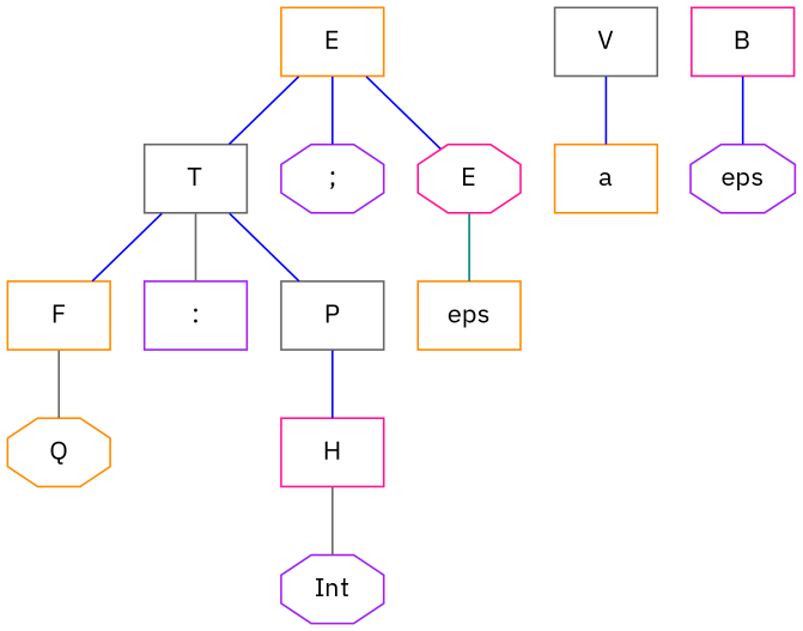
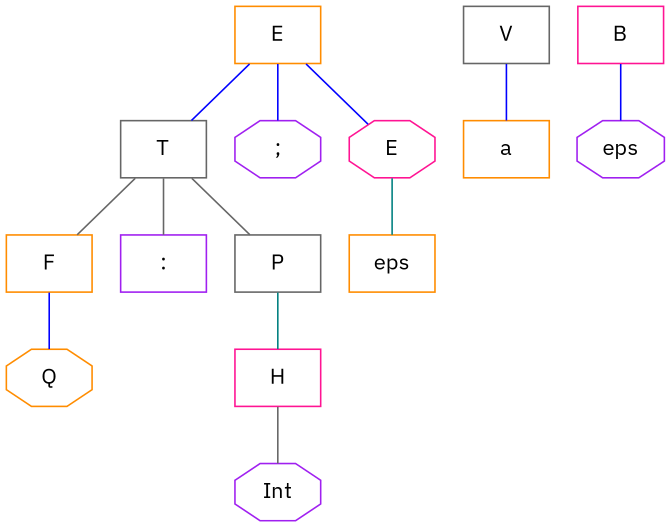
  graph {
    fontname="IBM Plex Sans"
    node [color=darkorange fontname="IBM Plex Sans" shape=box]
    edge [color=blue fontname="IBM Plex Sans"]
    n1 [label=E]
    n2 [color=gray40 label=T]
    n3 [color=purple label=";" shape=octagon]
    n4 [color=deeppink label=E shape=octagon]
    n5 [label=F]
    n6 [color=purple label=":"]
    n7 [color=gray40 label=P]
    n8 [label=eps]
    n9 [label=Q shape=octagon]
    n10 [color=deeppink label=H]
    n11 [color=gray40 label=V]
    n12 [label=a]
    n13 [color=purple label=Int shape=octagon]
    n14 [color=deeppink label=B]
    n15 [color=purple label=eps shape=octagon]
    n1 -- n2
    n1 -- n3
    n1 -- n4
-   n2 -- n5
+   n2 -- n5 [color=gray40]
    n2 -- n6 [color=gray40]
-   n2 -- n7
+   n2 -- n7 [color=gray40]
    n4 -- n8 [color=teal]
-   n5 -- n9 [color=gray40]
-   n7 -- n10
+   n5 -- n9
+   n7 -- n10 [color=teal]
    n10 -- n13 [color=gray40]
    n11 -- n12
    n14 -- n15
  }
